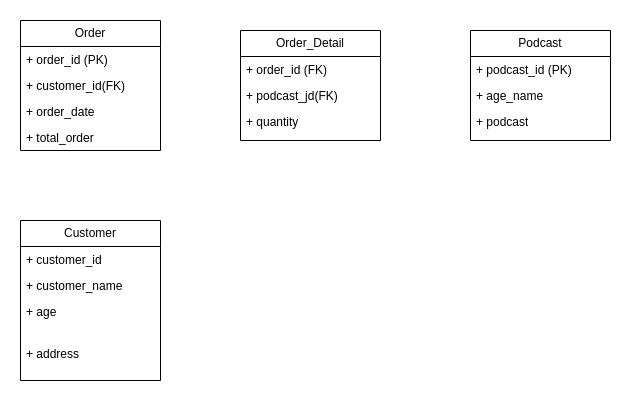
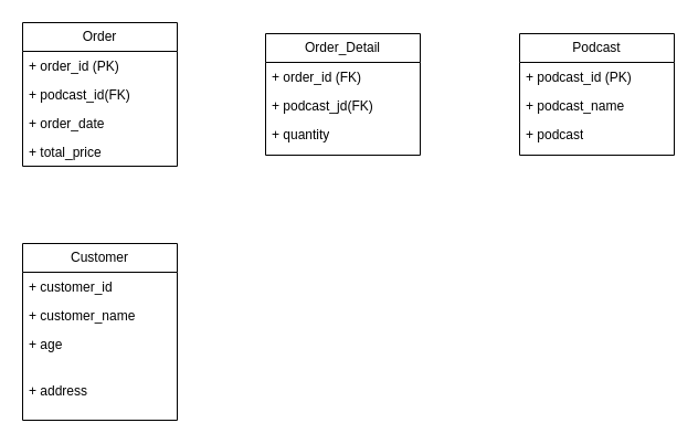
  <mxCell id="0" />
  <mxCell id="1" parent="0" />
  <mxCell id="2" value="Order" style="swimlane;fontStyle=0;childLayout=stackLayout;horizontal=1;startSize=26;fillColor=none;horizontalStack=0;resizeParent=1;resizeParentMax=0;resizeLast=0;collapsible=1;marginBottom=0;whiteSpace=wrap;html=1;" vertex="1" parent="1"><mxGeometry x="20" y="20" width="140" height="130" as="geometry" /></mxCell>
  <mxCell id="3" value="+ order_id (PK)" style="text;strokeColor=none;fillColor=none;align=left;verticalAlign=top;spacingLeft=4;spacingRight=4;overflow=hidden;rotatable=0;points=[[0,0.5],[1,0.5]];portConstraint=eastwest;whiteSpace=wrap;html=1;" vertex="1" parent="2"><mxGeometry y="26" width="140" height="26" as="geometry" /></mxCell>
- <mxCell id="4" value="+ customer_id(FK)" style="text;strokeColor=none;fillColor=none;align=left;verticalAlign=top;spacingLeft=4;spacingRight=4;overflow=hidden;rotatable=0;points=[[0,0.5],[1,0.5]];portConstraint=eastwest;whiteSpace=wrap;html=1;" vertex="1" parent="2"><mxGeometry y="52" width="140" height="26" as="geometry" /></mxCell>
+ <mxCell id="4" value="+ podcast_id(FK)" style="text;strokeColor=none;fillColor=none;align=left;verticalAlign=top;spacingLeft=4;spacingRight=4;overflow=hidden;rotatable=0;points=[[0,0.5],[1,0.5]];portConstraint=eastwest;whiteSpace=wrap;html=1;" vertex="1" parent="2"><mxGeometry y="52" width="140" height="26" as="geometry" /></mxCell>
  <mxCell id="5" value="+ order_date" style="text;strokeColor=none;fillColor=none;align=left;verticalAlign=top;spacingLeft=4;spacingRight=4;overflow=hidden;rotatable=0;points=[[0,0.5],[1,0.5]];portConstraint=eastwest;whiteSpace=wrap;html=1;" vertex="1" parent="2"><mxGeometry y="78" width="140" height="52" as="geometry" /></mxCell>
- <mxCell id="6" value="+ total_order" style="text;strokeColor=none;fillColor=none;align=left;verticalAlign=top;spacingLeft=4;spacingRight=4;overflow=hidden;rotatable=0;points=[[0,0.5],[1,0.5]];portConstraint=eastwest;whiteSpace=wrap;html=1;" vertex="1" parent="1"><mxGeometry x="20" y="124" width="140" height="26" as="geometry" /></mxCell>
+ <mxCell id="6" value="+ total_price" style="text;strokeColor=none;fillColor=none;align=left;verticalAlign=top;spacingLeft=4;spacingRight=4;overflow=hidden;rotatable=0;points=[[0,0.5],[1,0.5]];portConstraint=eastwest;whiteSpace=wrap;html=1;" vertex="1" parent="1"><mxGeometry x="20" y="124" width="140" height="26" as="geometry" /></mxCell>
  <mxCell id="7" value="Customer" style="swimlane;fontStyle=0;childLayout=stackLayout;horizontal=1;startSize=26;fillColor=none;horizontalStack=0;resizeParent=1;resizeParentMax=0;resizeLast=0;collapsible=1;marginBottom=0;whiteSpace=wrap;html=1;" vertex="1" parent="1"><mxGeometry x="20" y="220" width="140" height="160" as="geometry" /></mxCell>
  <mxCell id="8" value="+ customer_id" style="text;strokeColor=none;fillColor=none;align=left;verticalAlign=top;spacingLeft=4;spacingRight=4;overflow=hidden;rotatable=0;points=[[0,0.5],[1,0.5]];portConstraint=eastwest;whiteSpace=wrap;html=1;" vertex="1" parent="7"><mxGeometry y="26" width="140" height="26" as="geometry" /></mxCell>
  <mxCell id="9" value="+ customer_name" style="text;strokeColor=none;fillColor=none;align=left;verticalAlign=top;spacingLeft=4;spacingRight=4;overflow=hidden;rotatable=0;points=[[0,0.5],[1,0.5]];portConstraint=eastwest;whiteSpace=wrap;html=1;" vertex="1" parent="7"><mxGeometry y="52" width="140" height="26" as="geometry" /></mxCell>
  <mxCell id="10" value="+ age" style="text;strokeColor=none;fillColor=none;align=left;verticalAlign=top;spacingLeft=4;spacingRight=4;overflow=hidden;rotatable=0;points=[[0,0.5],[1,0.5]];portConstraint=eastwest;whiteSpace=wrap;html=1;" vertex="1" parent="7"><mxGeometry y="78" width="140" height="42" as="geometry" /></mxCell>
  <mxCell id="11" value="+ address" style="text;strokeColor=none;fillColor=none;align=left;verticalAlign=top;spacingLeft=4;spacingRight=4;overflow=hidden;rotatable=0;points=[[0,0.5],[1,0.5]];portConstraint=eastwest;whiteSpace=wrap;html=1;" vertex="1" parent="7"><mxGeometry y="120" width="140" height="40" as="geometry" /></mxCell>
  <mxCell id="12" value="Order_Detail" style="swimlane;fontStyle=0;childLayout=stackLayout;horizontal=1;startSize=26;fillColor=none;horizontalStack=0;resizeParent=1;resizeParentMax=0;resizeLast=0;collapsible=1;marginBottom=0;whiteSpace=wrap;html=1;" vertex="1" parent="1"><mxGeometry x="240" y="30" width="140" height="110" as="geometry" /></mxCell>
  <mxCell id="13" value="+ order_id (FK)" style="text;strokeColor=none;fillColor=none;align=left;verticalAlign=top;spacingLeft=4;spacingRight=4;overflow=hidden;rotatable=0;points=[[0,0.5],[1,0.5]];portConstraint=eastwest;whiteSpace=wrap;html=1;" vertex="1" parent="12"><mxGeometry y="26" width="140" height="26" as="geometry" /></mxCell>
  <mxCell id="14" value="+ podcast_jd(FK)" style="text;strokeColor=none;fillColor=none;align=left;verticalAlign=top;spacingLeft=4;spacingRight=4;overflow=hidden;rotatable=0;points=[[0,0.5],[1,0.5]];portConstraint=eastwest;whiteSpace=wrap;html=1;" vertex="1" parent="12"><mxGeometry y="52" width="140" height="26" as="geometry" /></mxCell>
  <mxCell id="15" value="+ quantity" style="text;strokeColor=none;fillColor=none;align=left;verticalAlign=top;spacingLeft=4;spacingRight=4;overflow=hidden;rotatable=0;points=[[0,0.5],[1,0.5]];portConstraint=eastwest;whiteSpace=wrap;html=1;" vertex="1" parent="12"><mxGeometry y="78" width="140" height="32" as="geometry" /></mxCell>
  <mxCell id="16" value="Podcast" style="swimlane;fontStyle=0;childLayout=stackLayout;horizontal=1;startSize=26;fillColor=none;horizontalStack=0;resizeParent=1;resizeParentMax=0;resizeLast=0;collapsible=1;marginBottom=0;whiteSpace=wrap;html=1;" vertex="1" parent="1"><mxGeometry x="470" y="30" width="140" height="110" as="geometry" /></mxCell>
  <mxCell id="17" value="+ podcast_id (PK)" style="text;strokeColor=none;fillColor=none;align=left;verticalAlign=top;spacingLeft=4;spacingRight=4;overflow=hidden;rotatable=0;points=[[0,0.5],[1,0.5]];portConstraint=eastwest;whiteSpace=wrap;html=1;" vertex="1" parent="16"><mxGeometry y="26" width="140" height="26" as="geometry" /></mxCell>
- <mxCell id="18" value="+ age_name" style="text;strokeColor=none;fillColor=none;align=left;verticalAlign=top;spacingLeft=4;spacingRight=4;overflow=hidden;rotatable=0;points=[[0,0.5],[1,0.5]];portConstraint=eastwest;whiteSpace=wrap;html=1;" vertex="1" parent="16"><mxGeometry y="52" width="140" height="26" as="geometry" /></mxCell>
+ <mxCell id="18" value="+ podcast_name" style="text;strokeColor=none;fillColor=none;align=left;verticalAlign=top;spacingLeft=4;spacingRight=4;overflow=hidden;rotatable=0;points=[[0,0.5],[1,0.5]];portConstraint=eastwest;whiteSpace=wrap;html=1;" vertex="1" parent="16"><mxGeometry y="52" width="140" height="26" as="geometry" /></mxCell>
  <mxCell id="19" value="+ podcast" style="text;strokeColor=none;fillColor=none;align=left;verticalAlign=top;spacingLeft=4;spacingRight=4;overflow=hidden;rotatable=0;points=[[0,0.5],[1,0.5]];portConstraint=eastwest;whiteSpace=wrap;html=1;" vertex="1" parent="16"><mxGeometry y="78" width="140" height="32" as="geometry" /></mxCell>
